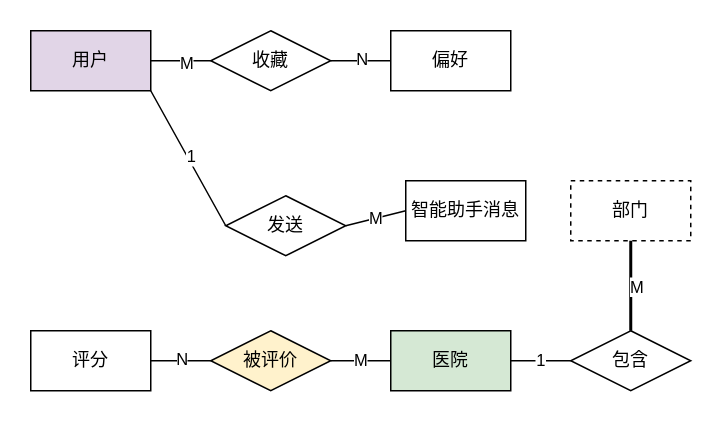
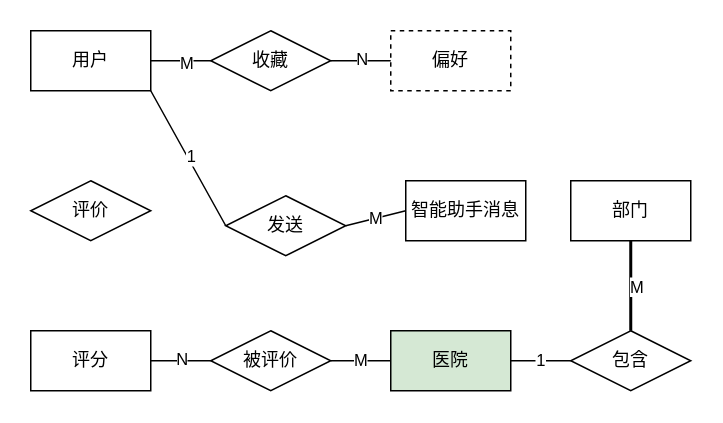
  <mxCell id="0" />
  <mxCell id="1" parent="0" />
  <mxCell id="2" style="edgeStyle=none;rounded=0;orthogonalLoop=1;jettySize=auto;html=1;exitX=1;exitY=1;exitDx=0;exitDy=0;entryX=0;entryY=0.5;entryDx=0;entryDy=0;shape=link;width=0;" edge="1" parent="1" source="4" target="21"><mxGeometry relative="1" as="geometry" /></mxCell>
  <mxCell id="3" value="1" style="edgeLabel;html=1;align=center;verticalAlign=middle;resizable=0;points=[];" vertex="1" connectable="0" parent="2"><mxGeometry x="-0.001" y="2" relative="1" as="geometry"><mxPoint as="offset" /></mxGeometry></mxCell>
- <mxCell id="4" value="用户" style="rounded=0;whiteSpace=wrap;html=1;fillColor=#e1d5e7;" vertex="1" parent="1"><mxGeometry x="20" y="20" width="80" height="40" as="geometry" /></mxCell>
+ <mxCell id="4" value="用户" style="rounded=0;whiteSpace=wrap;html=1;" vertex="1" parent="1"><mxGeometry x="20" y="20" width="80" height="40" as="geometry" /></mxCell>
  <mxCell id="5" value="智能助手消息" style="rounded=0;whiteSpace=wrap;html=1;" vertex="1" parent="1"><mxGeometry x="270" y="120" width="80" height="40" as="geometry" /></mxCell>
- <mxCell id="6" value="偏好" style="rounded=0;whiteSpace=wrap;html=1;" vertex="1" parent="1"><mxGeometry x="260" y="20" width="80" height="40" as="geometry" /></mxCell>
+ <mxCell id="6" value="偏好" style="rounded=0;whiteSpace=wrap;html=1;dashed=1;" vertex="1" parent="1"><mxGeometry x="260" y="20" width="80" height="40" as="geometry" /></mxCell>
  <mxCell id="7" style="edgeStyle=none;rounded=0;orthogonalLoop=1;jettySize=auto;html=1;exitX=1;exitY=0.5;exitDx=0;exitDy=0;entryX=0;entryY=0.5;entryDx=0;entryDy=0;shape=link;width=0;" edge="1" parent="1" source="9" target="25"><mxGeometry relative="1" as="geometry"><mxPoint x="130" y="240" as="targetPoint" /></mxGeometry></mxCell>
  <mxCell id="8" value="N" style="edgeLabel;html=1;align=center;verticalAlign=middle;resizable=0;points=[];" vertex="1" connectable="0" parent="7"><mxGeometry x="-0.025" y="2" relative="1" as="geometry"><mxPoint as="offset" /></mxGeometry></mxCell>
  <mxCell id="9" value="评分" style="rounded=0;whiteSpace=wrap;html=1;" vertex="1" parent="1"><mxGeometry x="20" y="220" width="80" height="40" as="geometry" /></mxCell>
- <mxCell id="10" value="部门" style="rounded=0;whiteSpace=wrap;html=1;dashed=1;" vertex="1" parent="1"><mxGeometry x="380" y="120" width="80" height="40" as="geometry" /></mxCell>
+ <mxCell id="10" value="部门" style="rounded=0;whiteSpace=wrap;html=1;" vertex="1" parent="1"><mxGeometry x="380" y="120" width="80" height="40" as="geometry" /></mxCell>
  <mxCell id="11" value="1" style="edgeStyle=none;rounded=0;orthogonalLoop=1;jettySize=auto;html=1;exitX=1;exitY=0.5;exitDx=0;exitDy=0;entryX=0;entryY=0.5;entryDx=0;entryDy=0;shape=link;width=0;" edge="1" parent="1" source="13" target="24"><mxGeometry relative="1" as="geometry" /></mxCell>
  <mxCell id="12" value="M" style="edgeStyle=none;rounded=0;orthogonalLoop=1;jettySize=auto;html=1;exitX=0;exitY=0.5;exitDx=0;exitDy=0;entryX=1;entryY=0.5;entryDx=0;entryDy=0;shape=link;width=0;" edge="1" parent="1" source="13" target="25"><mxGeometry relative="1" as="geometry" /></mxCell>
  <mxCell id="13" value="医院" style="rounded=0;whiteSpace=wrap;html=1;fillColor=#d5e8d4;" vertex="1" parent="1"><mxGeometry x="260" y="220" width="80" height="40" as="geometry" /></mxCell>
+ <mxCell id="14" value="评价" style="rhombus;whiteSpace=wrap;html=1;" vertex="1" parent="1"><mxGeometry x="20" y="120" width="80" height="40" as="geometry" /></mxCell>
  <mxCell id="15" style="rounded=0;orthogonalLoop=1;jettySize=auto;html=1;exitX=0;exitY=0.5;exitDx=0;exitDy=0;entryX=1;entryY=0.5;entryDx=0;entryDy=0;elbow=vertical;shape=link;width=0;" edge="1" parent="1" source="19" target="4"><mxGeometry relative="1" as="geometry" /></mxCell>
  <mxCell id="16" value="M" style="edgeLabel;html=1;align=center;verticalAlign=middle;resizable=0;points=[];" vertex="1" connectable="0" parent="15"><mxGeometry x="-0.125" y="1" relative="1" as="geometry"><mxPoint x="1" as="offset" /></mxGeometry></mxCell>
  <mxCell id="17" style="edgeStyle=none;rounded=0;orthogonalLoop=1;jettySize=auto;html=1;exitX=1;exitY=0.5;exitDx=0;exitDy=0;entryX=0;entryY=0.5;entryDx=0;entryDy=0;shape=link;width=0;" edge="1" parent="1" source="19" target="6"><mxGeometry relative="1" as="geometry" /></mxCell>
  <mxCell id="18" value="N" style="edgeLabel;html=1;align=center;verticalAlign=middle;resizable=0;points=[];" vertex="1" connectable="0" parent="17"><mxGeometry x="-0.025" y="2" relative="1" as="geometry"><mxPoint as="offset" /></mxGeometry></mxCell>
  <mxCell id="19" value="收藏" style="rhombus;whiteSpace=wrap;html=1;" vertex="1" parent="1"><mxGeometry x="140" y="20" width="80" height="40" as="geometry" /></mxCell>
  <mxCell id="20" value="M" style="edgeStyle=none;rounded=0;orthogonalLoop=1;jettySize=auto;html=1;exitX=1;exitY=0.5;exitDx=0;exitDy=0;entryX=0;entryY=0.5;entryDx=0;entryDy=0;shape=link;width=0;" edge="1" parent="1" source="21" target="5"><mxGeometry relative="1" as="geometry" /></mxCell>
  <mxCell id="21" value="发送" style="rhombus;whiteSpace=wrap;html=1;" vertex="1" parent="1"><mxGeometry x="150" y="130" width="80" height="40" as="geometry" /></mxCell>
  <mxCell id="22" style="edgeStyle=none;rounded=0;orthogonalLoop=1;jettySize=auto;html=1;exitX=0.5;exitY=0;exitDx=0;exitDy=0;entryX=0.5;entryY=1;entryDx=0;entryDy=0;shape=link;width=-1;" edge="1" parent="1" source="24" target="10"><mxGeometry relative="1" as="geometry" /></mxCell>
  <mxCell id="23" value="M" style="edgeLabel;html=1;align=center;verticalAlign=middle;resizable=0;points=[];" vertex="1" connectable="0" parent="22"><mxGeometry y="-2" relative="1" as="geometry"><mxPoint x="1" as="offset" /></mxGeometry></mxCell>
  <mxCell id="24" value="包含" style="rhombus;whiteSpace=wrap;html=1;" vertex="1" parent="1"><mxGeometry x="380" y="220" width="80" height="40" as="geometry" /></mxCell>
- <mxCell id="25" value="被评价" style="rhombus;whiteSpace=wrap;html=1;fillColor=#fff2cc;" vertex="1" parent="1"><mxGeometry x="140" y="220" width="80" height="40" as="geometry" /></mxCell>
+ <mxCell id="25" value="被评价" style="rhombus;whiteSpace=wrap;html=1;" vertex="1" parent="1"><mxGeometry x="140" y="220" width="80" height="40" as="geometry" /></mxCell>
